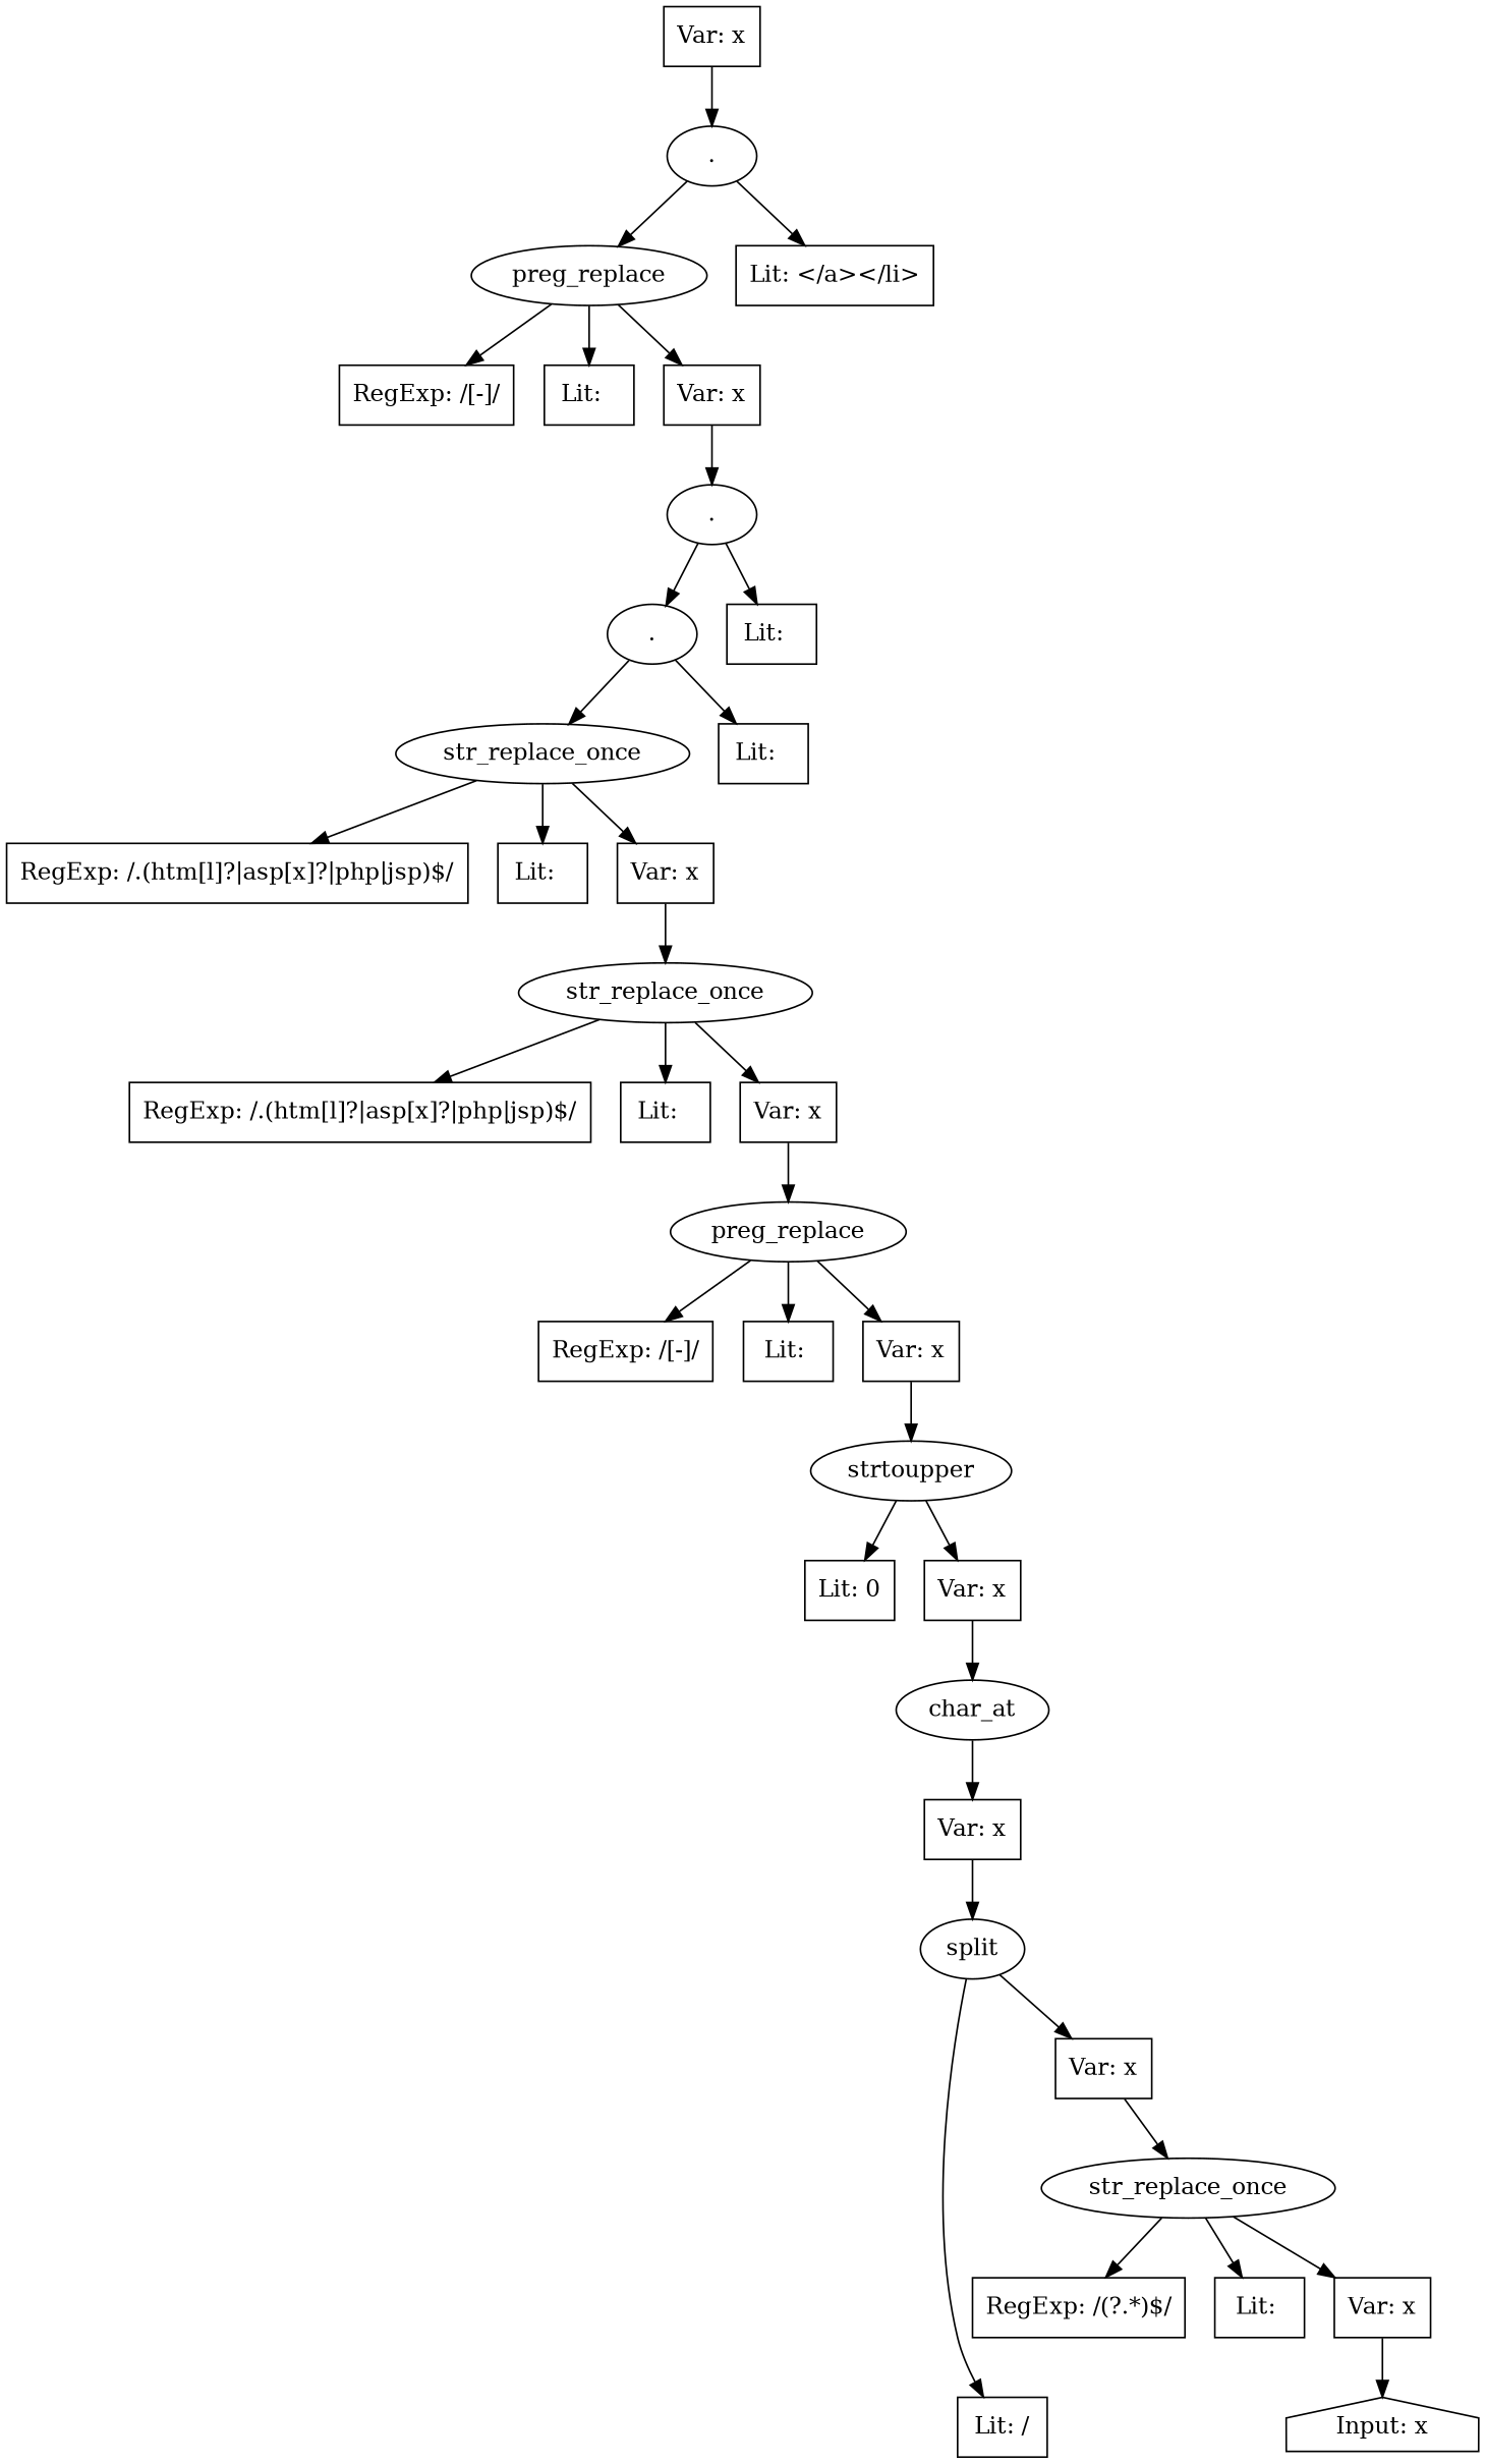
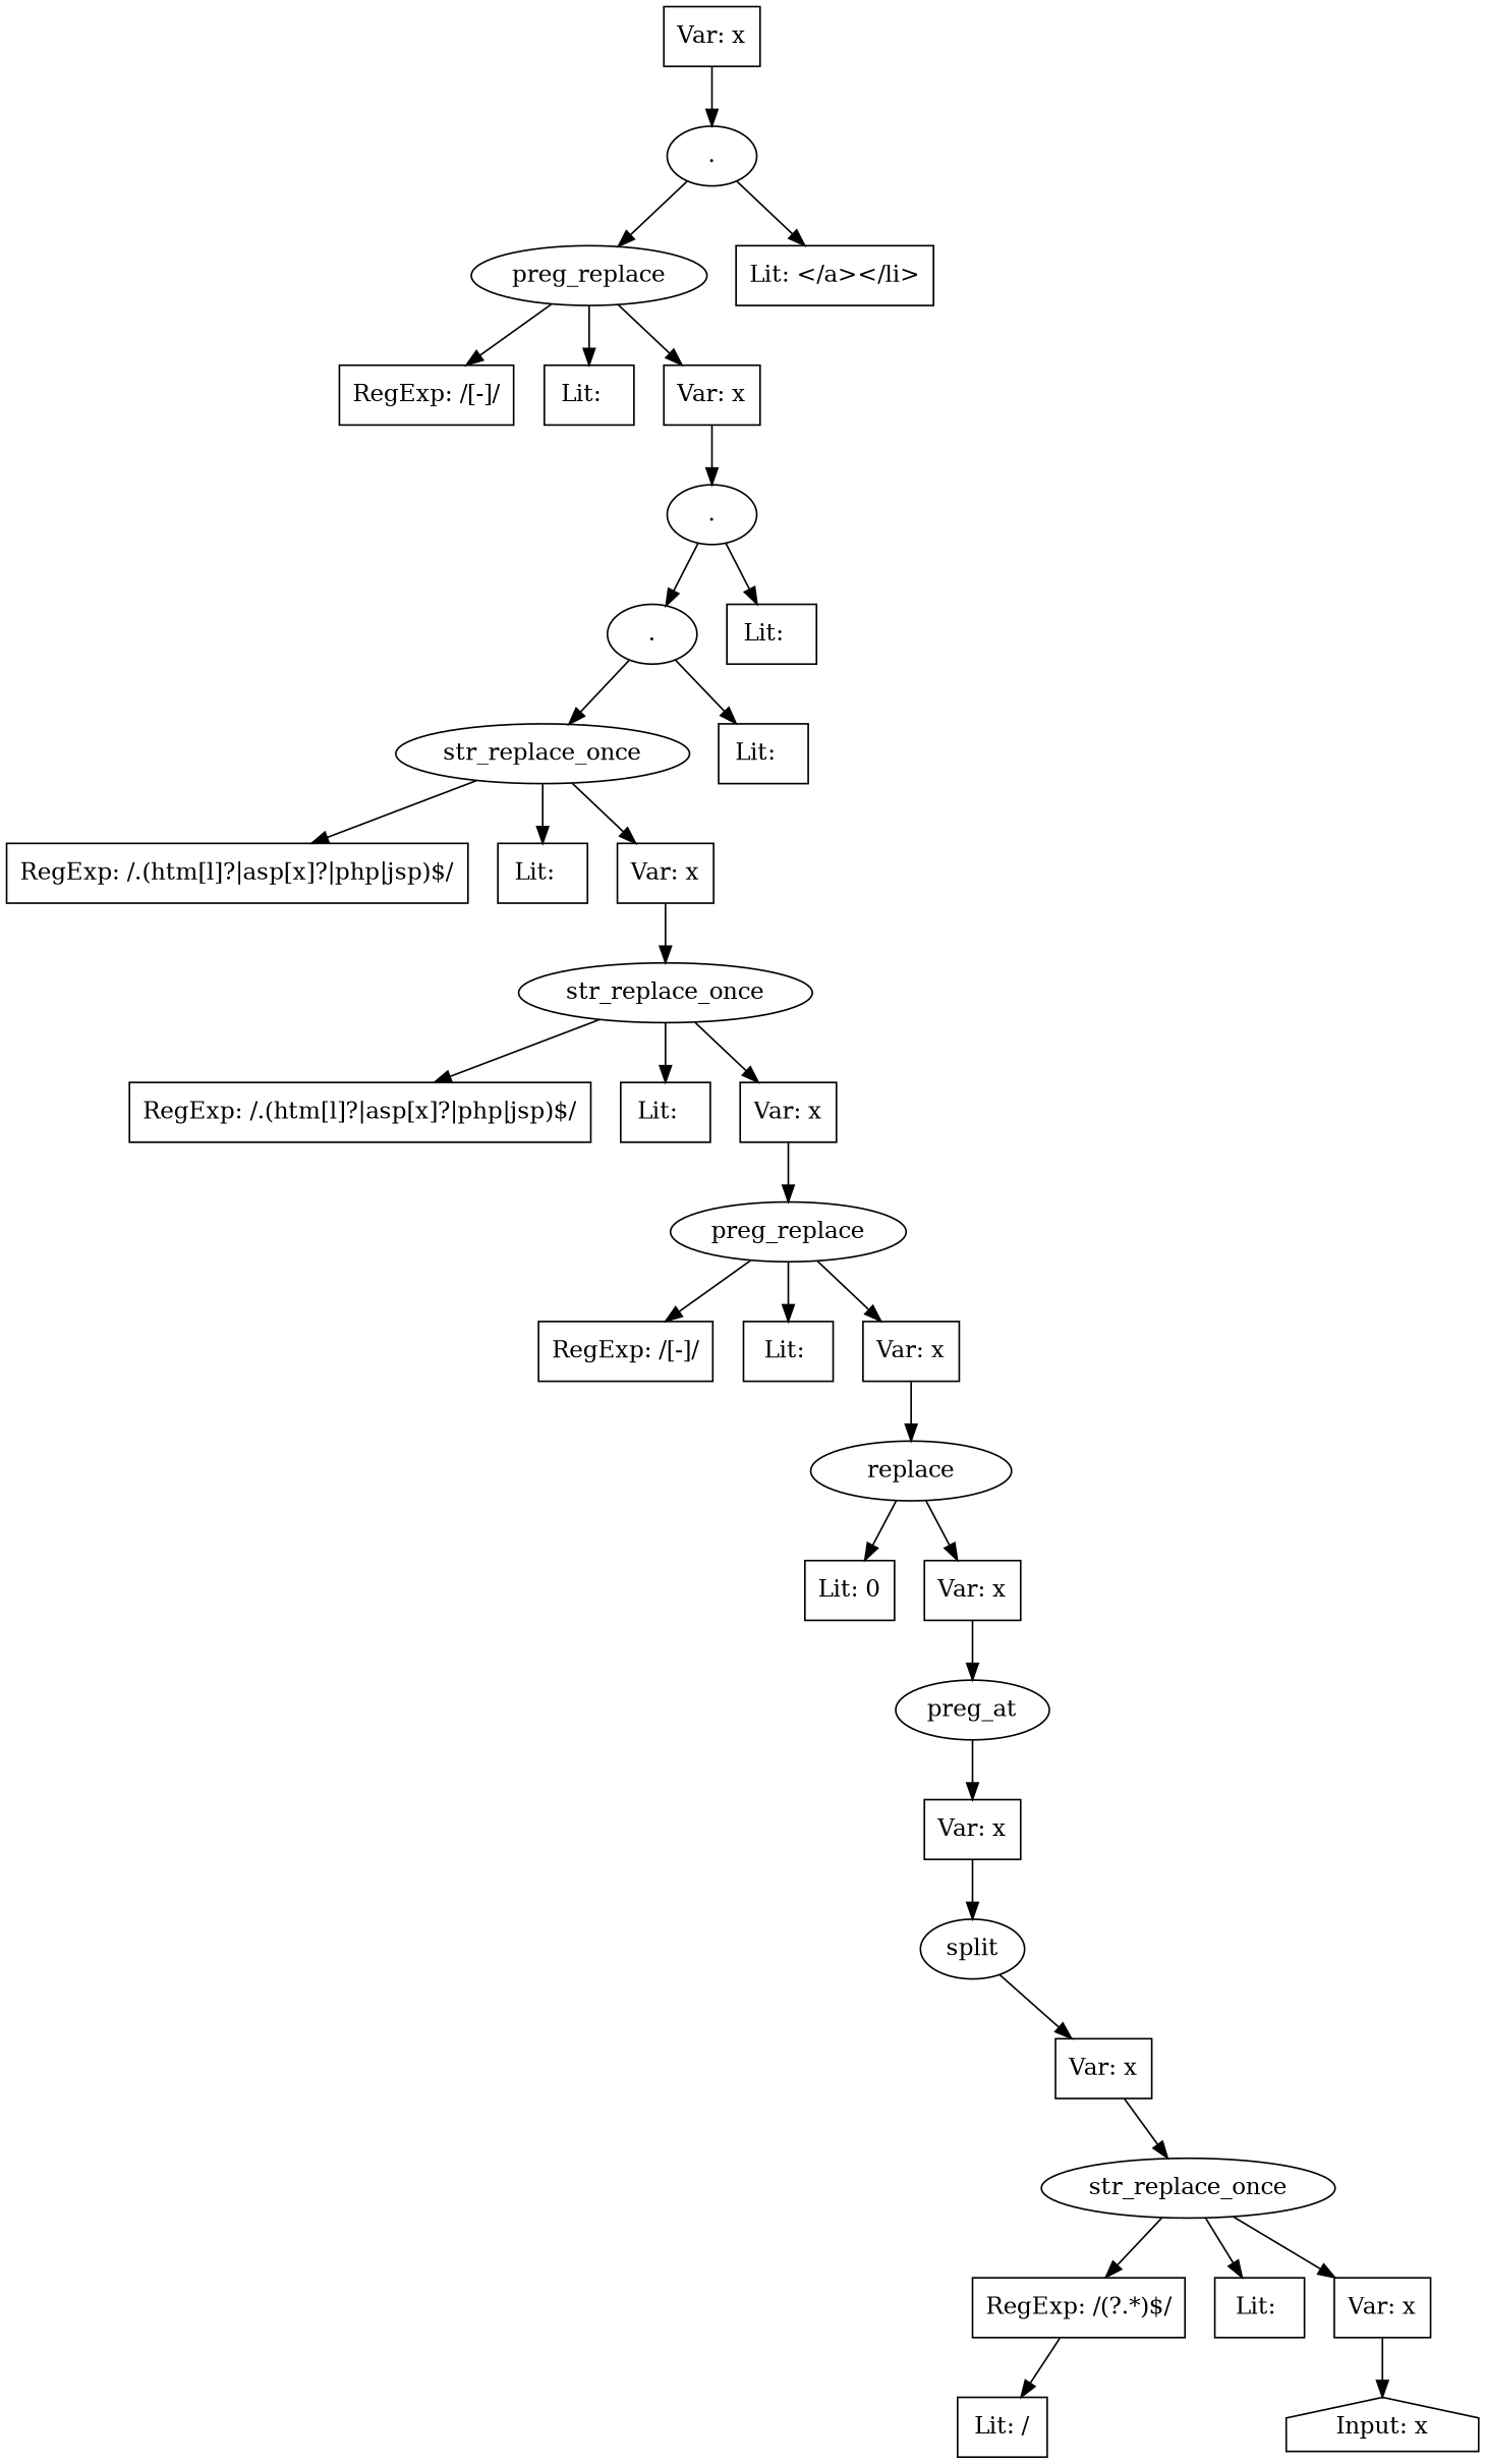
  digraph {
    node [shape=box]
    n1 [label="Input: x" shape=house]
    n2 [label=str_replace_once shape=ellipse]
    n3 [label="RegExp: /(\?.*)$/"]
    n4 [label="Lit: "]
    n5 [label="Var: x"]
    n6 [label=split shape=ellipse]
    n7 [label="Lit: /"]
    n8 [label="Var: x"]
-   n9 [label=char_at shape=ellipse]
+   n9 [label=preg_at shape=ellipse]
    n10 [label="Var: x"]
    n11 [label="Lit: 0"]
-   n12 [label=strtoupper shape=ellipse]
+   n12 [label=replace shape=ellipse]
    n13 [label="Var: x"]
    n14 [label=preg_replace shape=ellipse]
    n15 [label="RegExp: /[-]/"]
    n16 [label="Lit: "]
    n17 [label="Var: x"]
    n18 [label=str_replace_once shape=ellipse]
    n19 [label="RegExp: /\.(htm[l]?|asp[x]?|php|jsp)$/"]
    n20 [label="Lit:  "]
    n21 [label="Var: x"]
    n22 [label=str_replace_once shape=ellipse]
    n23 [label="RegExp: /\.(htm[l]?|asp[x]?|php|jsp)$/"]
    n24 [label="Lit:  "]
    n25 [label="Var: x"]
    n26 [label="." shape=ellipse]
    n27 [label="Lit:  "]
    n28 [label="." shape=ellipse]
    n29 [label="Lit:  "]
    n30 [label=preg_replace shape=ellipse]
    n31 [label="RegExp: /[-]/"]
    n32 [label="Lit:  "]
    n33 [label="Var: x"]
    n34 [label="." shape=ellipse]
    n35 [label="Lit: </a></li>"]
    n36 [label="Var: x"]
    n2 -> n3
    n2 -> n4
    n2 -> n5
    n5 -> n1
-   n6 -> n7
+   n3 -> n7
    n6 -> n8
    n8 -> n2
    n9 -> n10
    n10 -> n6
    n12 -> n11
    n12 -> n13
    n13 -> n9
    n14 -> n15
    n14 -> n16
    n14 -> n17
    n17 -> n12
    n18 -> n19
    n18 -> n20
    n18 -> n21
    n21 -> n14
    n22 -> n23
    n22 -> n24
    n22 -> n25
    n25 -> n18
    n26 -> n22
    n26 -> n27
    n28 -> n26
    n28 -> n29
    n30 -> n31
    n30 -> n32
    n30 -> n33
    n33 -> n28
    n34 -> n30
    n34 -> n35
    n36 -> n34
  }
